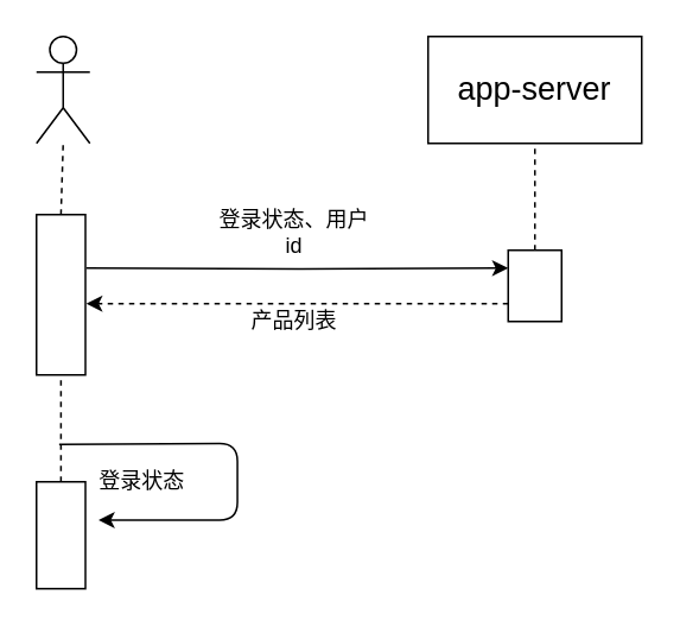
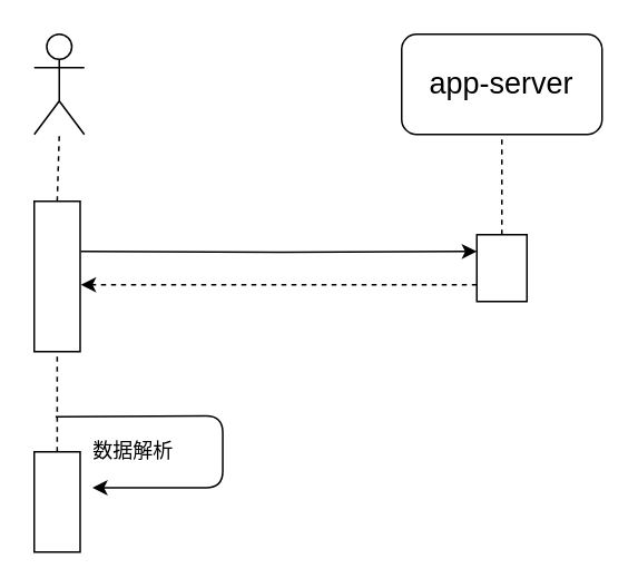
  <mxCell id="0" />
  <mxCell id="1" parent="0" />
  <mxCell id="2" value="" style="shape=umlActor;verticalLabelPosition=bottom;verticalAlign=top;html=1;outlineConnect=0;" vertex="1" parent="1"><mxGeometry x="20" y="20" width="30" height="60" as="geometry" /></mxCell>
- <mxCell id="3" value="&lt;font style=&quot;font-size: 18px&quot;&gt;app-server&lt;/font&gt;" style="rounded=0;whiteSpace=wrap;html=1;" vertex="1" parent="1"><mxGeometry x="240" y="20" width="120" height="60" as="geometry" /></mxCell>
+ <mxCell id="3" value="&lt;font style=&quot;font-size: 18px&quot;&gt;app-server&lt;/font&gt;" style="whiteSpace=wrap;html=1;rounded=1;" vertex="1" parent="1"><mxGeometry x="240" y="20" width="120" height="60" as="geometry" /></mxCell>
  <mxCell id="4" style="edgeStyle=orthogonalEdgeStyle;rounded=0;orthogonalLoop=1;jettySize=auto;html=1;entryX=0;entryY=0.25;entryDx=0;entryDy=0;" edge="1" target="8" parent="1"><mxGeometry relative="1" as="geometry"><mxPoint x="280" y="150" as="targetPoint" /><Array as="points" /><mxPoint x="48" y="150" as="sourcePoint" /></mxGeometry></mxCell>
  <mxCell id="5" value="" style="rounded=0;whiteSpace=wrap;html=1;" vertex="1" parent="1"><mxGeometry x="20" y="120" width="27.5" height="90" as="geometry" /></mxCell>
  <mxCell id="6" value="" style="endArrow=none;dashed=1;html=1;exitX=0.5;exitY=0;exitDx=0;exitDy=0;" edge="1" source="5" parent="1"><mxGeometry width="50" height="50" relative="1" as="geometry"><mxPoint x="30" y="180" as="sourcePoint" /><mxPoint x="35" y="80" as="targetPoint" /></mxGeometry></mxCell>
  <mxCell id="7" style="edgeStyle=orthogonalEdgeStyle;rounded=0;orthogonalLoop=1;jettySize=auto;html=1;exitX=0;exitY=0.75;exitDx=0;exitDy=0;dashed=1;" edge="1" source="8" parent="1"><mxGeometry relative="1" as="geometry"><mxPoint x="48" y="170" as="targetPoint" /></mxGeometry></mxCell>
  <mxCell id="8" value="" style="rounded=0;whiteSpace=wrap;html=1;" vertex="1" parent="1"><mxGeometry x="285" y="140" width="30" height="40" as="geometry" /></mxCell>
  <mxCell id="9" value="" style="endArrow=none;dashed=1;html=1;entryX=0.5;entryY=1;entryDx=0;entryDy=0;exitX=0.5;exitY=0;exitDx=0;exitDy=0;" edge="1" source="8" target="3" parent="1"><mxGeometry width="50" height="50" relative="1" as="geometry"><mxPoint x="300" y="160" as="sourcePoint" /><mxPoint x="304" y="100" as="targetPoint" /></mxGeometry></mxCell>
- <mxCell id="10" value="登录状态、用户id" style="text;html=1;strokeColor=none;fillColor=none;align=center;verticalAlign=middle;whiteSpace=wrap;rounded=0;" vertex="1" parent="1"><mxGeometry x="120" y="120" width="90" height="20" as="geometry" /></mxCell>
- <mxCell id="11" value="产品列表" style="text;html=1;strokeColor=none;fillColor=none;align=center;verticalAlign=middle;whiteSpace=wrap;rounded=0;" vertex="1" parent="1"><mxGeometry x="120" y="170" width="90" height="20" as="geometry" /></mxCell>
  <mxCell id="12" value="" style="rounded=0;whiteSpace=wrap;html=1;" vertex="1" parent="1"><mxGeometry x="20" y="270" width="27.5" height="60" as="geometry" /></mxCell>
  <mxCell id="13" value="" style="endArrow=none;dashed=1;html=1;exitX=0.5;exitY=0;exitDx=0;exitDy=0;entryX=0.5;entryY=1;entryDx=0;entryDy=0;" edge="1" source="12" parent="1" target="5"><mxGeometry width="50" height="50" relative="1" as="geometry"><mxPoint x="28.75" y="410" as="sourcePoint" /><mxPoint x="34.19" y="220" as="targetPoint" /><Array as="points" /></mxGeometry></mxCell>
  <mxCell id="14" value="" style="endArrow=classic;html=1;" edge="1" parent="1"><mxGeometry width="50" height="50" relative="1" as="geometry"><mxPoint x="32.75" y="249" as="sourcePoint" /><mxPoint x="54.88" y="291.5" as="targetPoint" /><Array as="points"><mxPoint x="132.88" y="248.5" /><mxPoint x="132.88" y="291.5" /></Array></mxGeometry></mxCell>
- <mxCell id="15" value="登录状态" style="text;html=1;align=center;verticalAlign=middle;resizable=0;points=[];autosize=1;" vertex="1" parent="1"><mxGeometry x="48.75" y="260" width="60" height="20" as="geometry" /></mxCell>
+ <mxCell id="15" value="数据解析" style="text;html=1;align=center;verticalAlign=middle;resizable=0;points=[];autosize=1;" vertex="1" parent="1"><mxGeometry x="48.75" y="260" width="60" height="20" as="geometry" /></mxCell>
